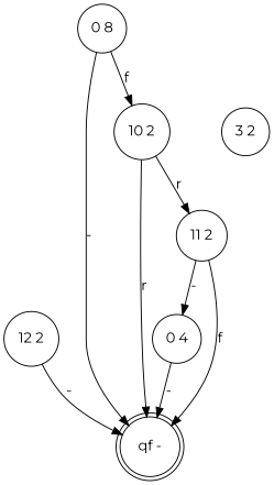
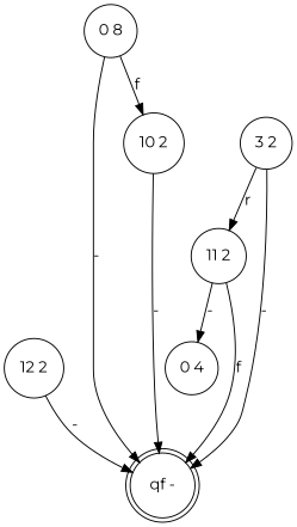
  digraph {
    fontname=Montserrat
    node [fontname=Montserrat shape=circle]
    edge [fontname=Montserrat]
    "10 2"
    "11 2"
    "qf -" [shape=doublecircle]
    n4 [label="0 4"]
    "12 2"
    n6 [label="0 8"]
    "3 2"
-   "10 2" -> "11 2" [label=r]
-   "10 2" -> "qf -" [label=r]
+   "3 2" -> "11 2" [label=r]
+   "10 2" -> "qf -" [label="-"]
    "11 2" -> "qf -" [label=f]
    "11 2" -> n4 [label="-"]
-   n4 -> "qf -" [label="-"]
+   "3 2" -> "qf -" [label="-"]
    "12 2" -> "qf -" [label="-"]
    n6 -> "10 2" [label=f]
    n6 -> "qf -" [label="-"]
  }
